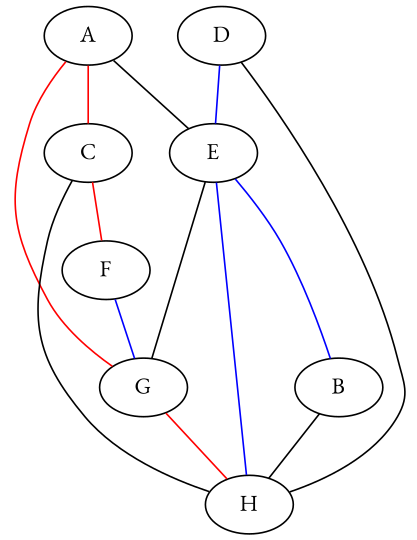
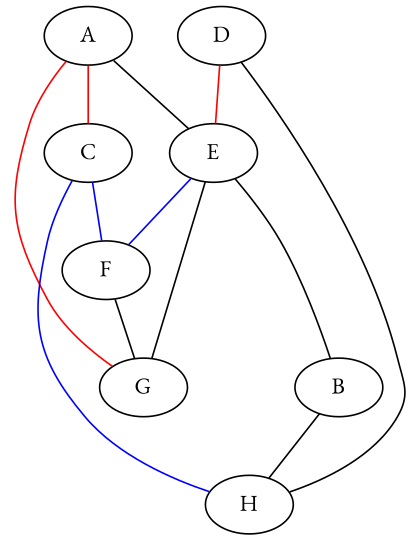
  graph {
    fontname="EB Garamond"
    node [fontname="EB Garamond"]
    edge [color=black fontname="EB Garamond"]
    A
    C
    E
    G
    H
    F
    D
    B
    A -- C [color=red]
    A -- E
    A -- G [color=red]
-   C -- H
-   C -- F [color=red]
+   C -- H [color=blue]
+   C -- F [color=blue]
    E -- G
-   E -- H [color=blue]
-   E -- B [color=blue]
-   G -- H [color=red]
-   F -- G [color=blue]
-   D -- E [color=blue]
+   E -- F [color=blue]
+   E -- B
+   F -- G
+   D -- E [color=red]
    D -- H
    B -- H
  }
